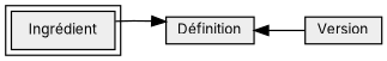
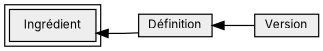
  digraph {
    fontname=Inter
    rankdir=LR
    node [color="#00000" fillcolor="#EEEEEE" font="Helvetica-Bold" fontname=Inter fontsize=10 peripheries=1 shape=box style=filled]
    edge [dir=back fontname=Inter]
    n1 [height=0 label="Ingrédient" peripheries=2]
    n2 [height=0 label=Version]
    n3 [height=0 label="Définition"]
-   n3 -> n1
+   n1 -> n3
    n3 -> n2
  }
